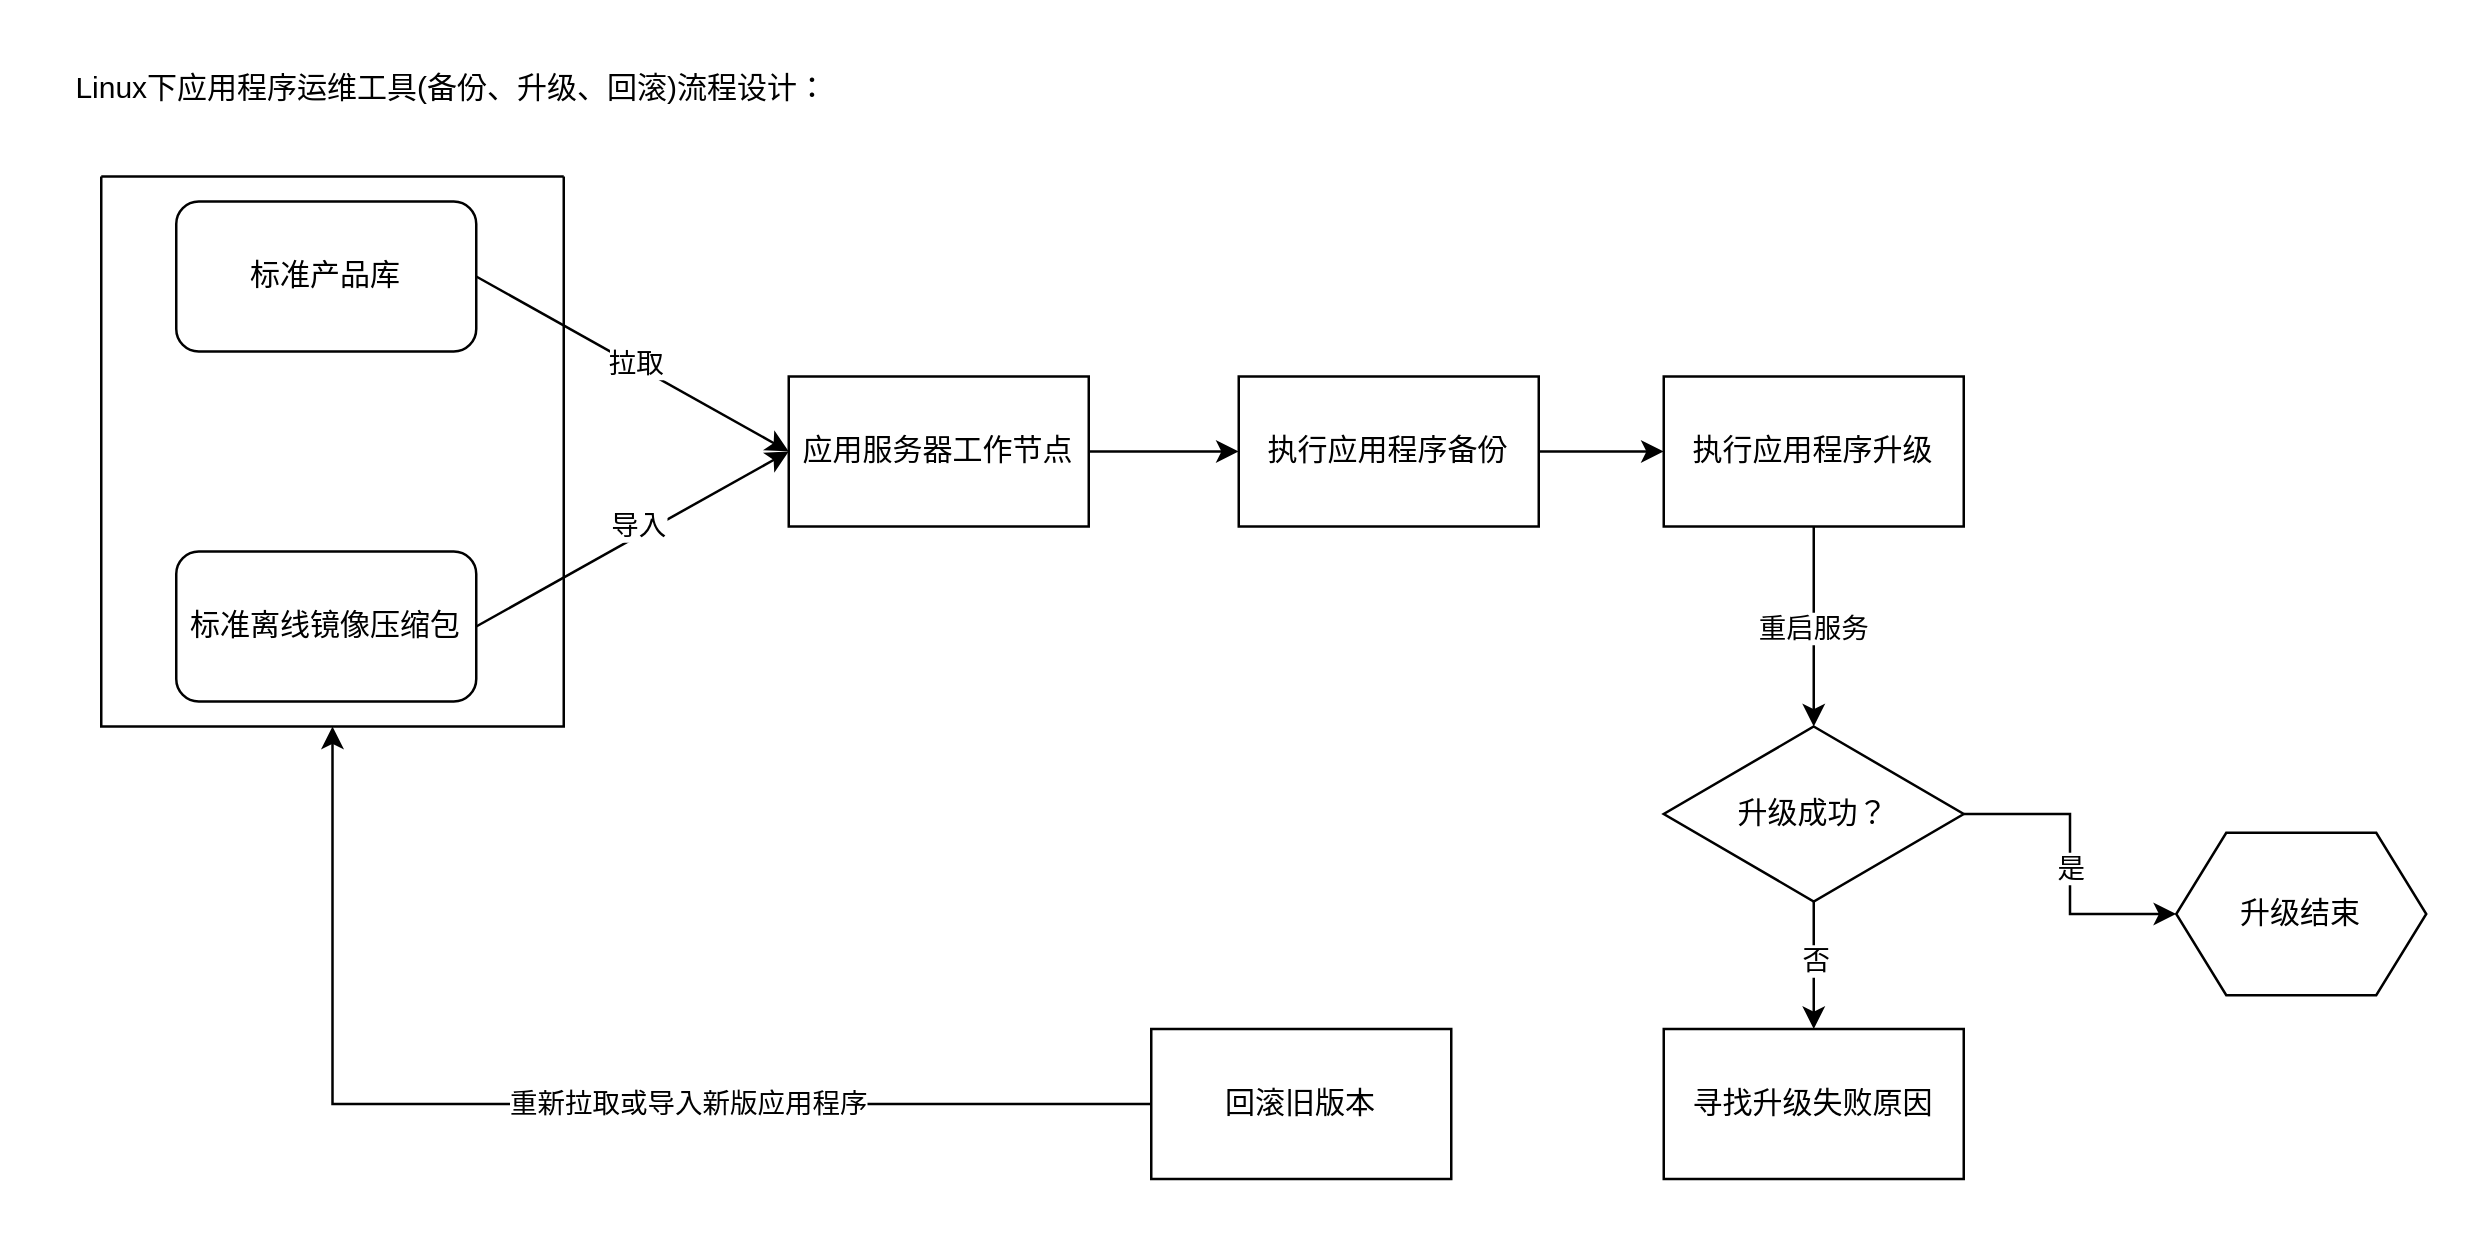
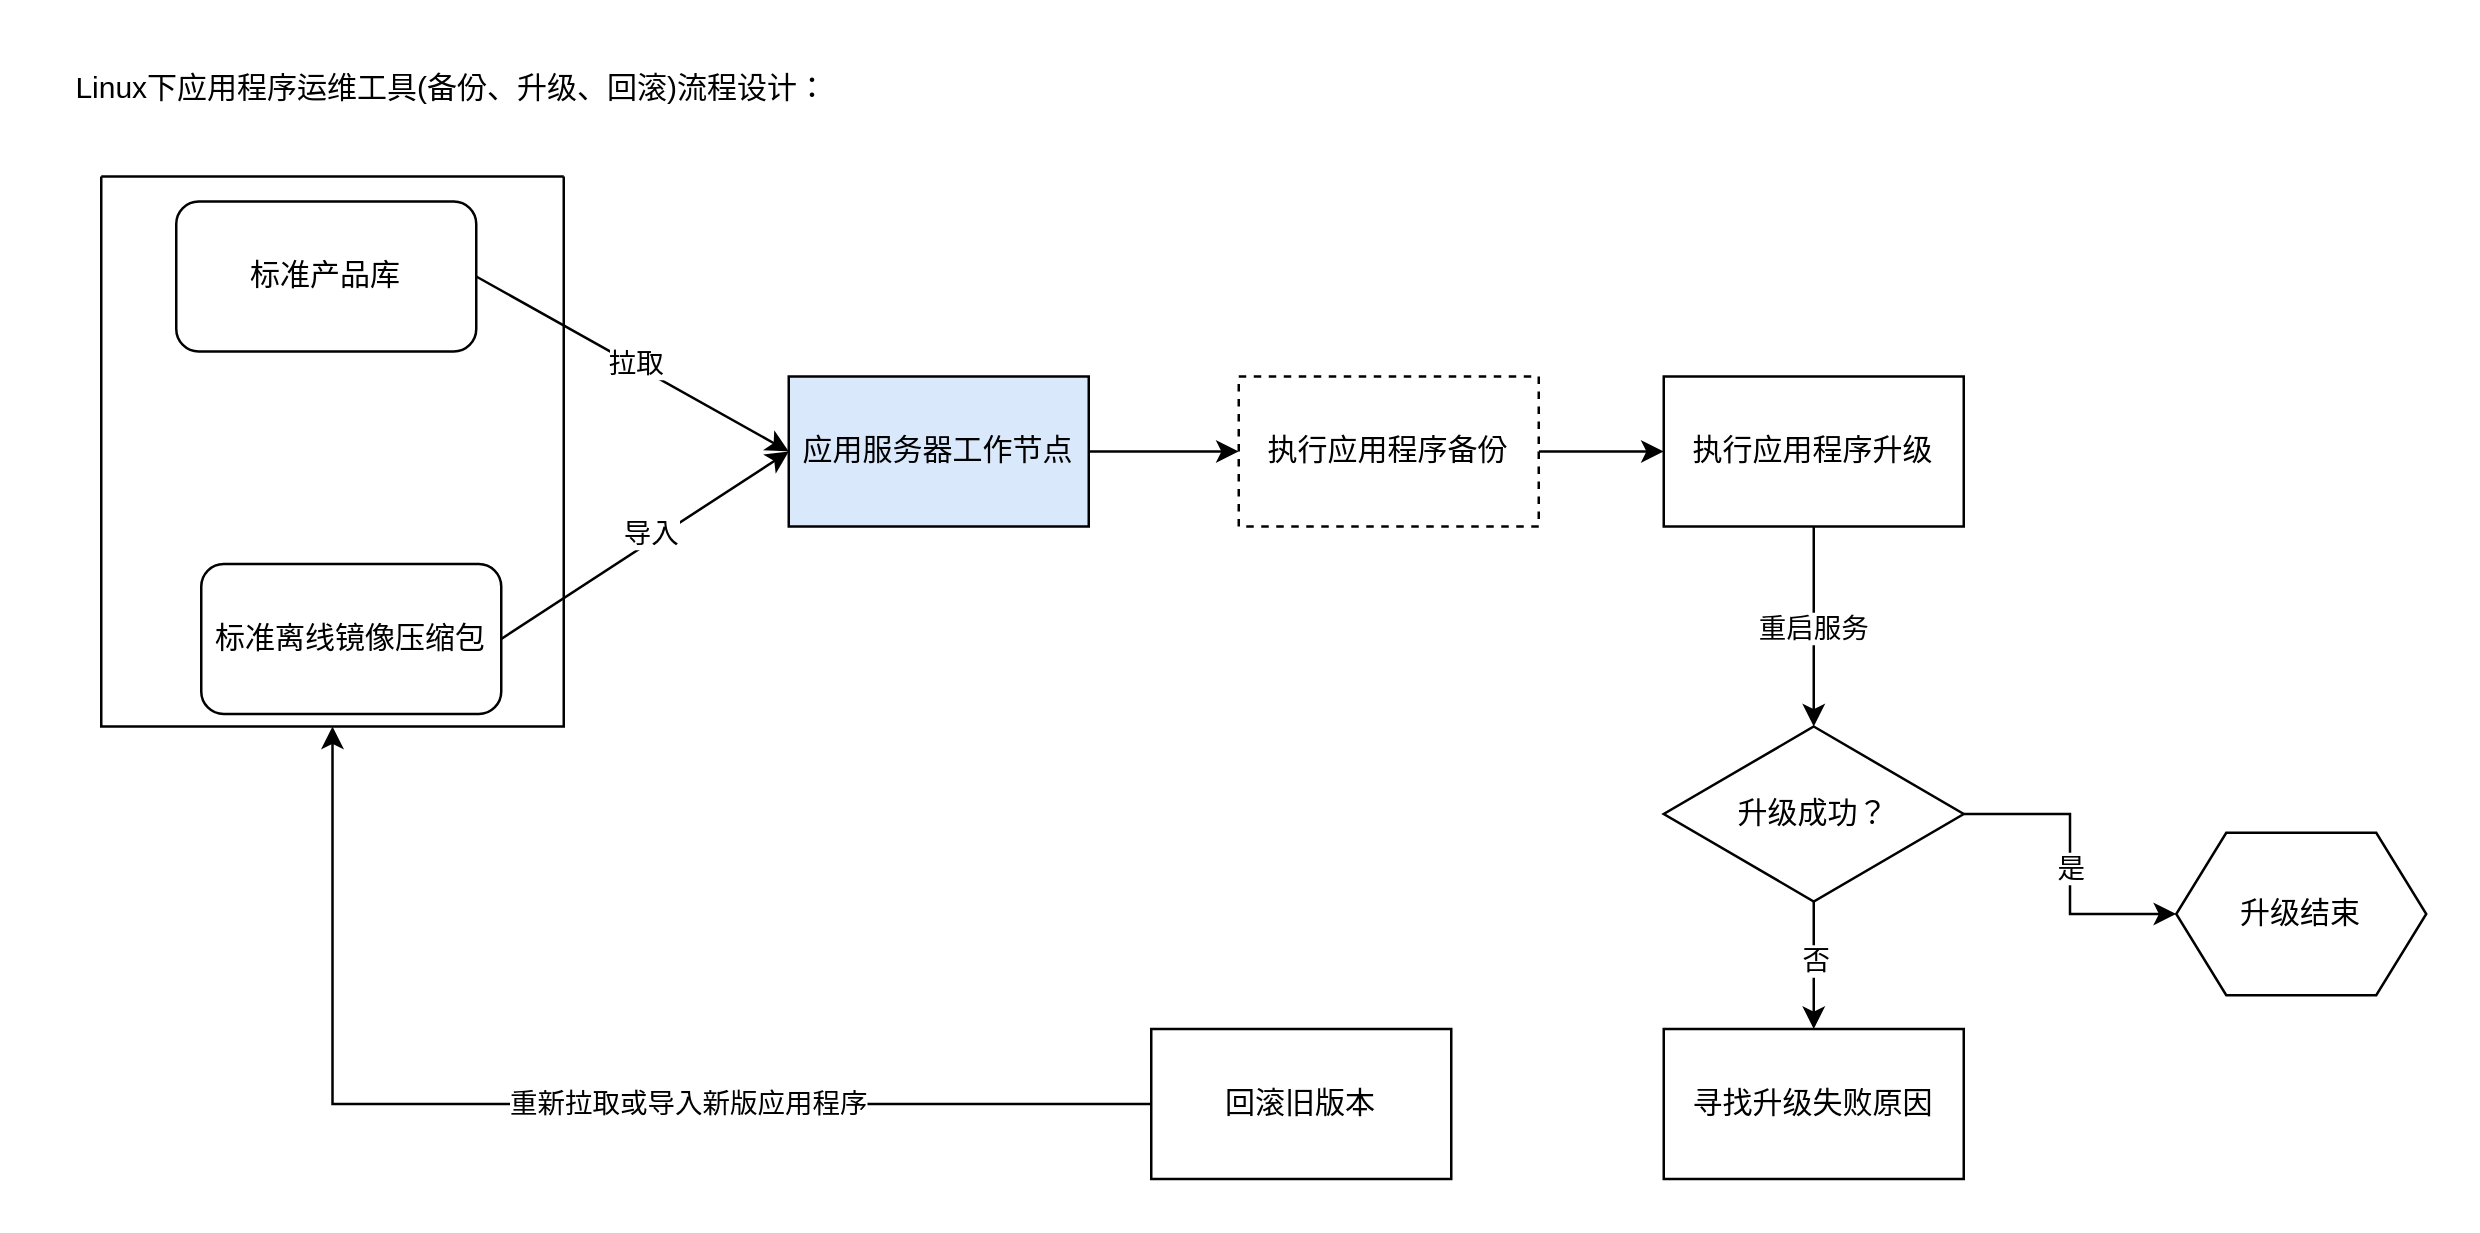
  <mxCell id="0" />
  <mxCell id="1" parent="0" />
  <mxCell id="2" value="Linux下应用程序运维工具(备份、升级、回滚)流程设计：" style="text;html=1;align=center;verticalAlign=middle;resizable=0;points=[];autosize=1;strokeColor=none;fillColor=none;" vertex="1" parent="1"><mxGeometry x="20" y="20" width="320" height="30" as="geometry" /></mxCell>
  <mxCell id="3" value="标准产品库" style="rounded=1;whiteSpace=wrap;html=1;" vertex="1" parent="1"><mxGeometry x="70" y="80" width="120" height="60" as="geometry" /></mxCell>
- <mxCell id="4" value="标准离线镜像压缩包" style="rounded=1;whiteSpace=wrap;html=1;" vertex="1" parent="1"><mxGeometry x="70" y="220" width="120" height="60" as="geometry" /></mxCell>
- <mxCell id="5" value="应用服务器工作节点" style="rounded=0;whiteSpace=wrap;html=1;" vertex="1" parent="1"><mxGeometry x="315" y="150" width="120" height="60" as="geometry" /></mxCell>
+ <mxCell id="4" value="标准离线镜像压缩包" style="rounded=1;whiteSpace=wrap;html=1;" vertex="1" parent="1"><mxGeometry x="80" y="225" width="120" height="60" as="geometry" /></mxCell>
+ <mxCell id="5" value="应用服务器工作节点" style="rounded=0;whiteSpace=wrap;html=1;fillColor=#dae8fc;" vertex="1" parent="1"><mxGeometry x="315" y="150" width="120" height="60" as="geometry" /></mxCell>
  <mxCell id="6" style="edgeStyle=orthogonalEdgeStyle;rounded=0;orthogonalLoop=1;jettySize=auto;html=1;exitX=0.5;exitY=1;exitDx=0;exitDy=0;entryX=0.5;entryY=0;entryDx=0;entryDy=0;" edge="1" parent="1" source="8" target="15"><mxGeometry relative="1" as="geometry" /></mxCell>
  <mxCell id="7" value="重启服务" style="edgeLabel;html=1;align=center;verticalAlign=middle;resizable=0;points=[];" vertex="1" connectable="0" parent="6"><mxGeometry y="-1" relative="1" as="geometry"><mxPoint as="offset" /></mxGeometry></mxCell>
  <mxCell id="8" value="执行应用程序升级" style="rounded=0;whiteSpace=wrap;html=1;" vertex="1" parent="1"><mxGeometry x="665" y="150" width="120" height="60" as="geometry" /></mxCell>
  <mxCell id="9" style="edgeStyle=orthogonalEdgeStyle;rounded=0;orthogonalLoop=1;jettySize=auto;html=1;exitX=1;exitY=0.5;exitDx=0;exitDy=0;entryX=0;entryY=0.5;entryDx=0;entryDy=0;" edge="1" parent="1" source="10" target="8"><mxGeometry relative="1" as="geometry" /></mxCell>
- <mxCell id="10" value="执行应用程序备份" style="rounded=0;whiteSpace=wrap;html=1;" vertex="1" parent="1"><mxGeometry x="495" y="150" width="120" height="60" as="geometry" /></mxCell>
+ <mxCell id="10" value="执行应用程序备份" style="rounded=0;whiteSpace=wrap;html=1;dashed=1;" vertex="1" parent="1"><mxGeometry x="495" y="150" width="120" height="60" as="geometry" /></mxCell>
  <mxCell id="11" style="edgeStyle=orthogonalEdgeStyle;rounded=0;orthogonalLoop=1;jettySize=auto;html=1;exitX=1;exitY=0.5;exitDx=0;exitDy=0;entryX=0;entryY=0.5;entryDx=0;entryDy=0;" edge="1" parent="1" source="15" target="16"><mxGeometry relative="1" as="geometry" /></mxCell>
  <mxCell id="12" value="是" style="edgeLabel;html=1;align=center;verticalAlign=middle;resizable=0;points=[];" vertex="1" connectable="0" parent="11"><mxGeometry x="0.029" relative="1" as="geometry"><mxPoint as="offset" /></mxGeometry></mxCell>
  <mxCell id="13" style="edgeStyle=orthogonalEdgeStyle;rounded=0;orthogonalLoop=1;jettySize=auto;html=1;exitX=0.5;exitY=1;exitDx=0;exitDy=0;entryX=0.5;entryY=0;entryDx=0;entryDy=0;" edge="1" parent="1" source="15" target="19"><mxGeometry relative="1" as="geometry" /></mxCell>
  <mxCell id="14" value="否" style="edgeLabel;html=1;align=center;verticalAlign=middle;resizable=0;points=[];" vertex="1" connectable="0" parent="13"><mxGeometry x="-0.098" relative="1" as="geometry"><mxPoint as="offset" /></mxGeometry></mxCell>
  <mxCell id="15" value="升级成功？" style="rhombus;whiteSpace=wrap;html=1;" vertex="1" parent="1"><mxGeometry x="665" y="290" width="120" height="70" as="geometry" /></mxCell>
  <mxCell id="16" value="升级结束" style="shape=hexagon;perimeter=hexagonPerimeter2;whiteSpace=wrap;html=1;fixedSize=1;" vertex="1" parent="1"><mxGeometry x="870" y="332.5" width="100" height="65" as="geometry" /></mxCell>
  <mxCell id="17" style="edgeStyle=orthogonalEdgeStyle;rounded=0;orthogonalLoop=1;jettySize=auto;html=1;entryX=0.5;entryY=1;entryDx=0;entryDy=0;exitX=0;exitY=0.5;exitDx=0;exitDy=0;" edge="1" parent="1" source="26" target="20"><mxGeometry relative="1" as="geometry"><mxPoint x="380" y="442" as="sourcePoint" /></mxGeometry></mxCell>
  <mxCell id="18" value="重新拉取或导入新版应用程序" style="edgeLabel;html=1;align=center;verticalAlign=middle;resizable=0;points=[];" vertex="1" connectable="0" parent="17"><mxGeometry x="-0.222" y="-1" relative="1" as="geometry"><mxPoint as="offset" /></mxGeometry></mxCell>
  <mxCell id="19" value="&lt;div&gt;寻找升级失败原因&lt;/div&gt;" style="rounded=0;whiteSpace=wrap;html=1;" vertex="1" parent="1"><mxGeometry x="665" y="411" width="120" height="60" as="geometry" /></mxCell>
  <mxCell id="20" value="" style="swimlane;startSize=0;" vertex="1" parent="1"><mxGeometry x="40" y="70" width="185" height="220" as="geometry" /></mxCell>
  <mxCell id="21" value="" style="endArrow=classic;html=1;rounded=0;exitX=1;exitY=0.5;exitDx=0;exitDy=0;entryX=0;entryY=0.5;entryDx=0;entryDy=0;" edge="1" parent="1" source="3" target="5"><mxGeometry width="50" height="50" relative="1" as="geometry"><mxPoint x="615" y="330" as="sourcePoint" /><mxPoint x="665" y="280" as="targetPoint" /></mxGeometry></mxCell>
  <mxCell id="22" value="拉取" style="edgeLabel;html=1;align=center;verticalAlign=middle;resizable=0;points=[];" vertex="1" connectable="0" parent="21"><mxGeometry x="-0.001" y="1" relative="1" as="geometry"><mxPoint as="offset" /></mxGeometry></mxCell>
  <mxCell id="23" value="" style="endArrow=classic;html=1;rounded=0;exitX=1;exitY=0.5;exitDx=0;exitDy=0;" edge="1" parent="1" source="4"><mxGeometry width="50" height="50" relative="1" as="geometry"><mxPoint x="615" y="330" as="sourcePoint" /><mxPoint x="315" y="180" as="targetPoint" /></mxGeometry></mxCell>
  <mxCell id="24" value="导入" style="edgeLabel;html=1;align=center;verticalAlign=middle;resizable=0;points=[];" vertex="1" connectable="0" parent="23"><mxGeometry x="-0.018" y="1" relative="1" as="geometry"><mxPoint x="4" y="-5" as="offset" /></mxGeometry></mxCell>
  <mxCell id="25" value="" style="endArrow=classic;html=1;rounded=0;exitX=1;exitY=0.5;exitDx=0;exitDy=0;entryX=0;entryY=0.5;entryDx=0;entryDy=0;" edge="1" parent="1" source="5" target="10"><mxGeometry width="50" height="50" relative="1" as="geometry"><mxPoint x="615" y="330" as="sourcePoint" /><mxPoint x="665" y="280" as="targetPoint" /></mxGeometry></mxCell>
  <mxCell id="26" value="回滚旧版本" style="rounded=0;whiteSpace=wrap;html=1;" vertex="1" parent="1"><mxGeometry x="460" y="411" width="120" height="60" as="geometry" /></mxCell>
